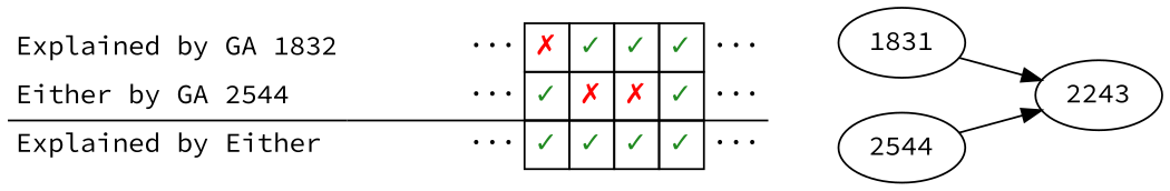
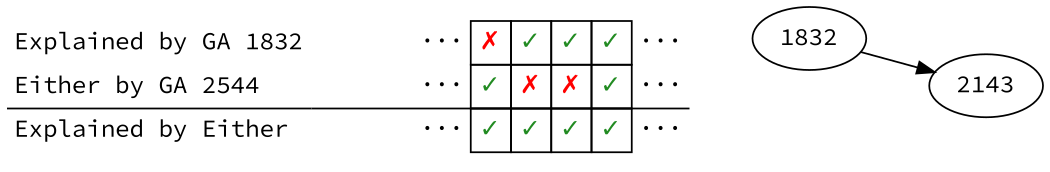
  digraph {
    fontname="Source Code Pro"
    rankdir=LR
    node [fontname="Source Code Pro" shape=ellipse]
    edge [fontname="Source Code Pro"]
    n1 [label=< 		<TABLE BORDER="0" CELLBORDER="1" CELLSPACING="0" CELLPADDING="4"> 			<TR> 				<TD BORDER="0" ALIGN="LEFT">Explained by GA 1832</TD> 				<TD BORDER="0">      </TD> 				<TD BORDER="0">···</TD> 				<TD><FONT COLOR="#ff0000" FACE="EB-Garamond">✗</FONT></TD> 				<TD><FONT COLOR="#228b22" FACE="EB-Garamond">✓</FONT></TD> 				<TD><FONT COLOR="#228b22" FACE="EB-Garamond">✓</FONT></TD> 				<TD><FONT COLOR="#228b22" FACE="EB-Garamond">✓</FONT></TD> 				<TD BORDER="0">···</TD> 			</TR> 			<TR> 				<TD BORDER="0" ALIGN="LEFT">Either by GA 2544</TD> 				<TD BORDER="0">      </TD> 				<TD BORDER="0">···</TD> 				<TD><FONT COLOR="#228b22" FACE="EB-Garamond">✓</FONT></TD> 				<TD><FONT COLOR="#ff0000" FACE="EB-Garamond">✗</FONT></TD> 				<TD><FONT COLOR="#ff0000" FACE="EB-Garamond">✗</FONT></TD> 				<TD><FONT COLOR="#228b22" FACE="EB-Garamond">✓</FONT></TD> 				<TD BORDER="0">···</TD> 			</TR> 			<HR/> 			<TR> 				<TD BORDER="0" ALIGN="LEFT">Explained by Either</TD> 				<TD BORDER="0">      </TD> 				<TD BORDER="0">···</TD> 				<TD><FONT COLOR="#228b22" FACE="EB-Garamond">✓</FONT></TD> 				<TD><FONT COLOR="#228b22" FACE="EB-Garamond">✓</FONT></TD> 				<TD><FONT COLOR="#228b22" FACE="EB-Garamond">✓</FONT></TD> 				<TD><FONT COLOR="#228b22" FACE="EB-Garamond">✓</FONT></TD> 				<TD BORDER="0">···</TD> 			</TR> 		</TABLE> 	> margin=0 shape=none]
-   n2 [label=1831]
-   n3 [label=2544]
-   n4 [label=2243]
+   n2 [label=1832]
+   n4 [label=2143]
    n1 -> n2 [style=invis]
-   n1 -> n3 [style=invis]
    n2 -> n4
-   n3 -> n4
  }
